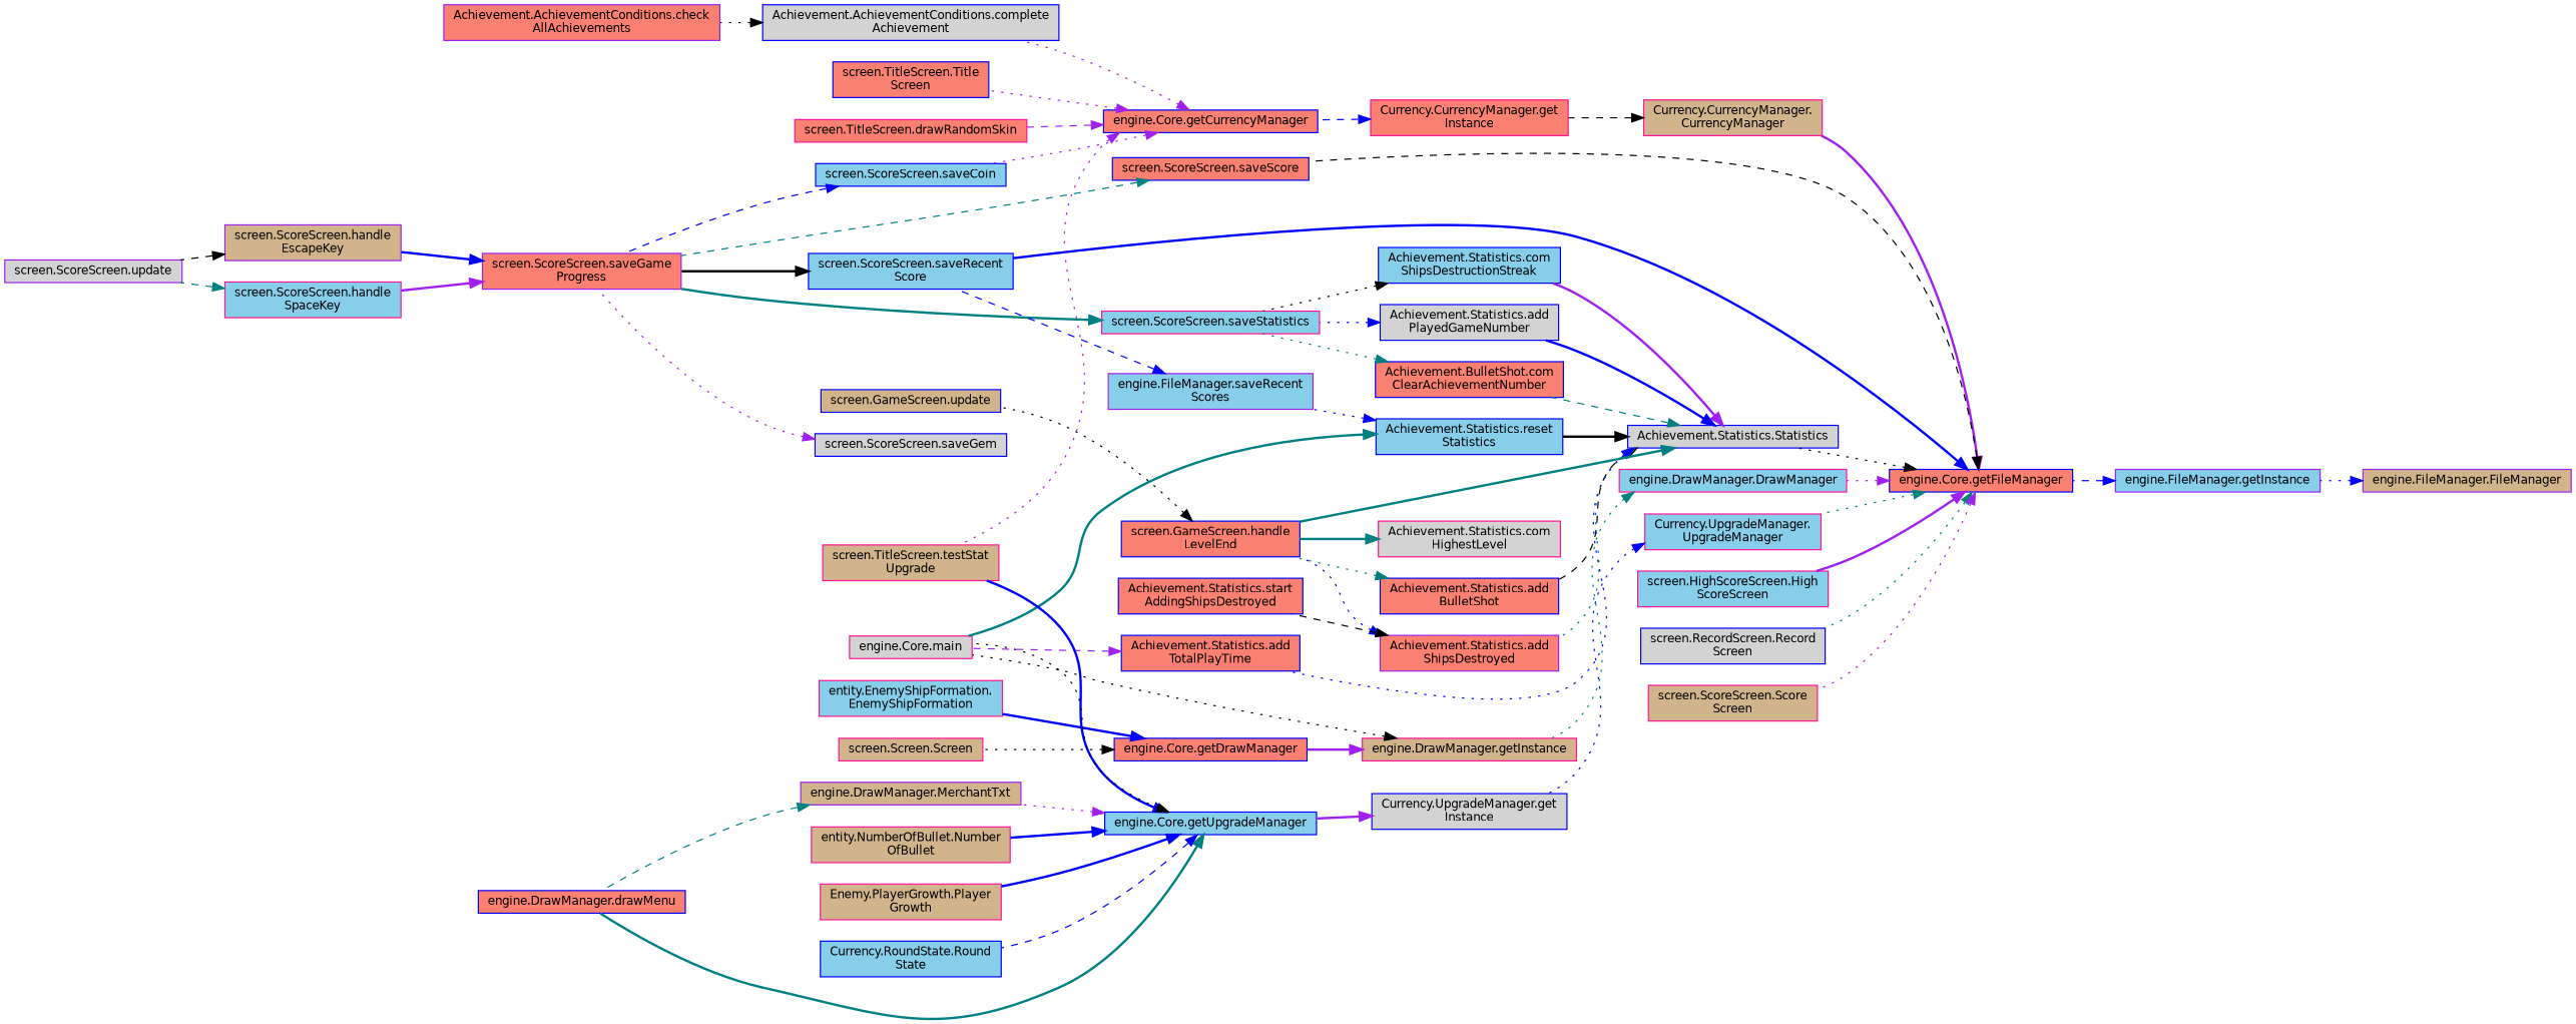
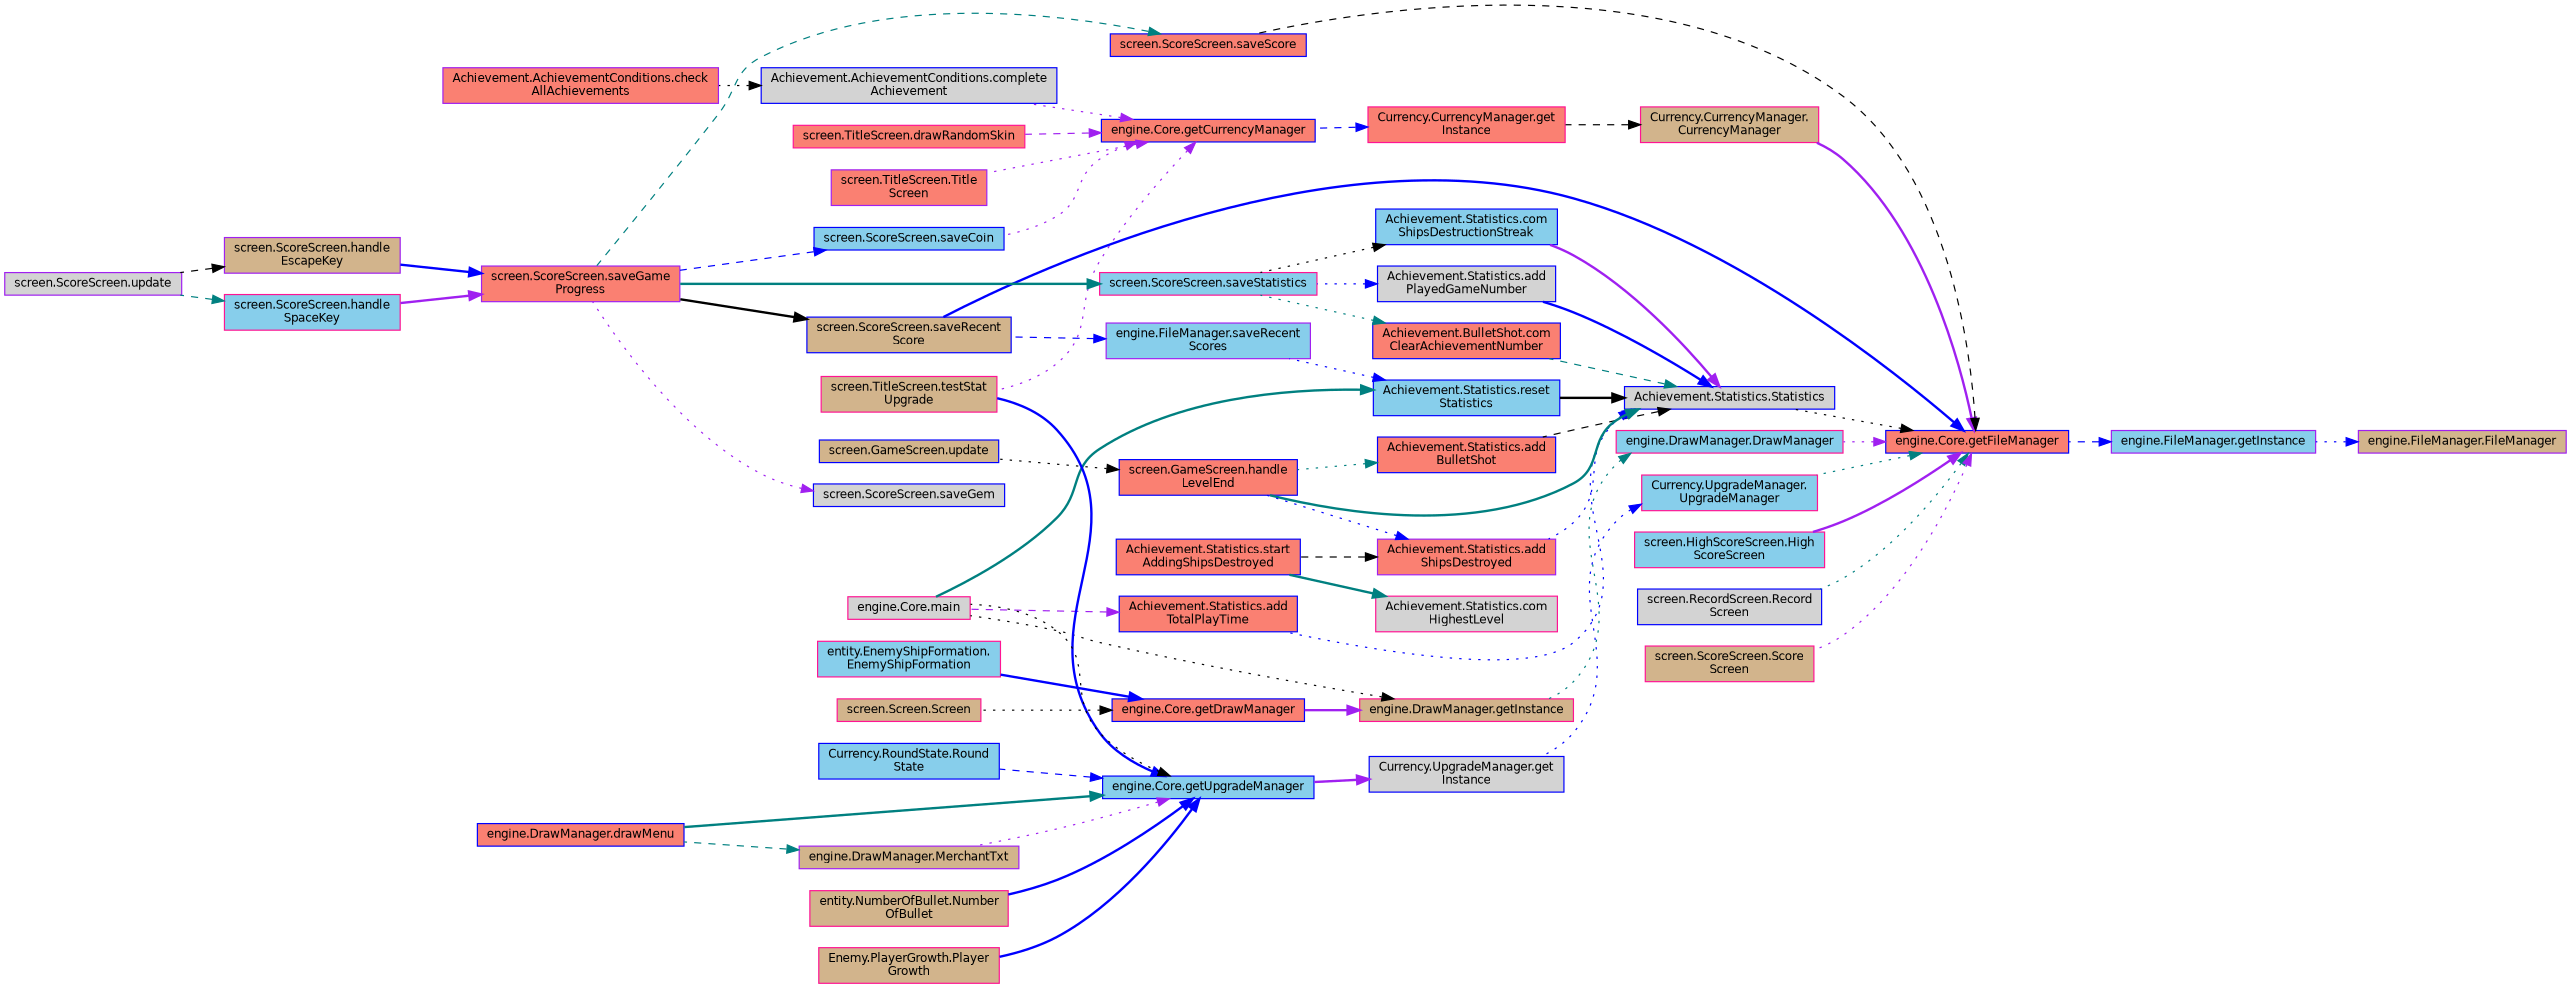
  digraph {
    rankdir=RL
    node [color=blue fillcolor=salmon fontname=Helvetica fontsize=10 shape=box style=filled]
    edge [color=blue dir=back fontname=Helvetica fontsize=10 labelfontname=Helvetica labelfontsize=10 style=dotted]
    n1 [color=purple fillcolor=tan fontcolor=black height=0.2 label="engine.FileManager.FileManager" width=0.4]
    n2 [color=purple fillcolor=skyblue height=0.2 label="engine.FileManager.getInstance" width=0.4]
    n3 [height=0.2 label="engine.Core.getFileManager" width=0.4]
    n4 [color=deeppink fillcolor=tan height=0.2 label="Currency.CurrencyManager.\lCurrencyManager" width=0.4]
    n5 [color=deeppink fillcolor=skyblue height=0.2 label="engine.DrawManager.DrawManager" width=0.4]
    n6 [color=deeppink fillcolor=skyblue height=0.2 label="screen.HighScoreScreen.High\lScoreScreen" width=0.4]
    n7 [fillcolor=lightgrey height=0.2 label="screen.RecordScreen.Record\lScreen" width=0.4]
-   n8 [fillcolor=skyblue height=0.2 label="screen.ScoreScreen.saveRecent\lScore" width=0.4]
+   n8 [fillcolor=tan height=0.2 label="screen.ScoreScreen.saveRecent\lScore" width=0.4]
    n9 [height=0.2 label="screen.ScoreScreen.saveScore" width=0.4]
    n10 [color=deeppink fillcolor=tan height=0.2 label="screen.ScoreScreen.Score\lScreen" width=0.4]
    n11 [fillcolor=lightgrey height=0.2 label="Achievement.Statistics.Statistics" width=0.4]
    n12 [color=deeppink fillcolor=skyblue height=0.2 label="Currency.UpgradeManager.\lUpgradeManager" width=0.4]
    n13 [color=deeppink height=0.2 label="Currency.CurrencyManager.get\lInstance" width=0.4]
    n14 [color=deeppink fillcolor=tan height=0.2 label="engine.DrawManager.getInstance" width=0.4]
    n15 [color=purple height=0.2 label="screen.ScoreScreen.saveGame\lProgress" width=0.4]
    n16 [height=0.2 label="Achievement.Statistics.add\lBulletShot" width=0.4]
    n17 [fillcolor=lightgrey height=0.2 label="Achievement.Statistics.add\lPlayedGameNumber" width=0.4]
    n18 [color=purple height=0.2 label="Achievement.Statistics.add\lShipsDestroyed" width=0.4]
    n19 [height=0.2 label="Achievement.Statistics.add\lTotalPlayTime" width=0.4]
    n20 [height=0.2 label="Achievement.BulletShot.com\lClearAchievementNumber" width=0.4]
    n21 [fillcolor=skyblue height=0.2 label="Achievement.Statistics.com\lShipsDestructionStreak" width=0.4]
    n22 [fillcolor=skyblue height=0.2 label="Achievement.Statistics.reset\lStatistics" width=0.4]
    n23 [height=0.2 label="screen.GameScreen.handle\lLevelEnd" width=0.4]
    n24 [fillcolor=lightgrey height=0.2 label="Currency.UpgradeManager.get\lInstance" width=0.4]
    n25 [height=0.2 label="engine.Core.getCurrencyManager" width=0.4]
    n26 [fillcolor=lightgrey height=0.2 label="Achievement.AchievementConditions.complete\lAchievement" width=0.4]
    n27 [color=deeppink height=0.2 label="screen.TitleScreen.drawRandomSkin" width=0.4]
    n28 [fillcolor=skyblue height=0.2 label="screen.ScoreScreen.saveCoin" width=0.4]
    n29 [color=deeppink fillcolor=tan height=0.2 label="screen.TitleScreen.testStat\lUpgrade" width=0.4]
-   n30 [height=0.2 label="screen.TitleScreen.Title\lScreen" width=0.4]
+   n30 [color=purple height=0.2 label="screen.TitleScreen.Title\lScreen" width=0.4]
    n31 [color=purple height=0.2 label="Achievement.AchievementConditions.check\lAllAchievements" width=0.4]
    n32 [fillcolor=lightgrey height=0.2 label="screen.ScoreScreen.saveGem" width=0.4]
    n33 [color=purple fillcolor=tan height=0.2 label="screen.ScoreScreen.handle\lEscapeKey" width=0.4]
    n34 [color=deeppink fillcolor=skyblue height=0.2 label="screen.ScoreScreen.handle\lSpaceKey" width=0.4]
    n35 [color=purple fillcolor=lightgrey height=0.2 label="screen.ScoreScreen.update" width=0.4]
    n36 [height=0.2 label="engine.Core.getDrawManager" width=0.4]
    n37 [color=deeppink fillcolor=lightgrey height=0.2 label="engine.Core.main" width=0.4]
    n38 [color=deeppink fillcolor=skyblue height=0.2 label="entity.EnemyShipFormation.\lEnemyShipFormation" width=0.4]
    n39 [color=deeppink fillcolor=tan height=0.2 label="screen.Screen.Screen" width=0.4]
    n40 [color=deeppink fillcolor=skyblue height=0.2 label="screen.ScoreScreen.saveStatistics" width=0.4]
    n41 [height=0.2 label="Achievement.Statistics.start\lAddingShipsDestroyed" width=0.4]
    n42 [color=deeppink fillcolor=lightgrey height=0.2 label="Achievement.Statistics.com\lHighestLevel" width=0.4]
    n43 [color=purple fillcolor=skyblue height=0.2 label="engine.FileManager.saveRecent\lScores" width=0.4]
    n44 [fillcolor=tan height=0.2 label="screen.GameScreen.update" width=0.4]
    n45 [fillcolor=skyblue height=0.2 label="engine.Core.getUpgradeManager" width=0.4]
    n46 [height=0.2 label="engine.DrawManager.drawMenu" width=0.4]
    n47 [color=purple fillcolor=tan height=0.2 label="engine.DrawManager.MerchantTxt" width=0.4]
    n48 [color=deeppink fillcolor=tan height=0.2 label="entity.NumberOfBullet.Number\lOfBullet" width=0.4]
    n49 [color=deeppink fillcolor=tan height=0.2 label="Enemy.PlayerGrowth.Player\lGrowth" width=0.4]
    n50 [fillcolor=skyblue height=0.2 label="Currency.RoundState.Round\lState" width=0.4]
    n1 -> n2
    n2 -> n3 [style=dashed]
    n3 -> n4 [color=purple style=bold]
    n3 -> n5 [color=purple]
    n3 -> n6 [color=purple style=bold]
    n3 -> n7 [color=teal]
    n3 -> n8 [style=bold]
    n3 -> n9 [color=black style=dashed]
    n3 -> n10 [color=purple]
    n3 -> n11 [color=black]
    n3 -> n12 [color=teal]
    n4 -> n13 [color=black style=dashed]
    n5 -> n14 [color=teal]
    n8 -> n15 [color=black style=bold]
    n9 -> n15 [color=teal style=dashed]
    n11 -> n16 [color=black style=dashed]
    n11 -> n17 [style=bold]
-   n11 -> n18 [color=teal]
+   n11 -> n18
    n11 -> n19
    n11 -> n20 [color=teal style=dashed]
    n11 -> n21 [color=purple style=bold]
    n11 -> n22 [color=black style=bold]
    n11 -> n23 [color=teal style=bold]
    n12 -> n24
    n13 -> n25 [style=dashed]
    n14 -> n36 [color=purple style=bold]
    n14 -> n37 [color=black]
    n15 -> n33 [style=bold]
    n15 -> n34 [color=purple style=bold]
    n16 -> n23 [color=teal]
    n17 -> n40
    n18 -> n23
    n18 -> n41 [color=black style=dashed]
    n19 -> n37 [color=purple style=dashed]
    n20 -> n40 [color=teal]
    n21 -> n40 [color=black]
    n22 -> n37 [color=teal style=bold]
    n22 -> n43
    n23 -> n44 [color=black]
    n24 -> n45 [color=purple style=bold]
    n25 -> n26 [color=purple]
    n25 -> n27 [color=purple style=dashed]
    n25 -> n28 [color=purple]
    n25 -> n29 [color=purple]
    n25 -> n30 [color=purple]
    n26 -> n31 [color=black]
    n28 -> n15 [style=dashed]
    n32 -> n15 [color=purple]
    n33 -> n35 [color=black style=dashed]
    n34 -> n35 [color=teal style=dashed]
    n36 -> n38 [style=bold]
    n36 -> n39 [color=black]
    n40 -> n15 [color=teal style=bold]
-   n42 -> n23 [color=teal style=bold]
+   n42 -> n41 [color=teal style=bold]
    n43 -> n8 [style=dashed]
    n45 -> n29 [style=bold]
    n45 -> n37 [color=black]
    n45 -> n46 [color=teal style=bold]
    n45 -> n47 [color=purple]
    n45 -> n48 [style=bold]
    n45 -> n49 [style=bold]
    n45 -> n50 [style=dashed]
    n47 -> n46 [color=teal style=dashed]
  }
